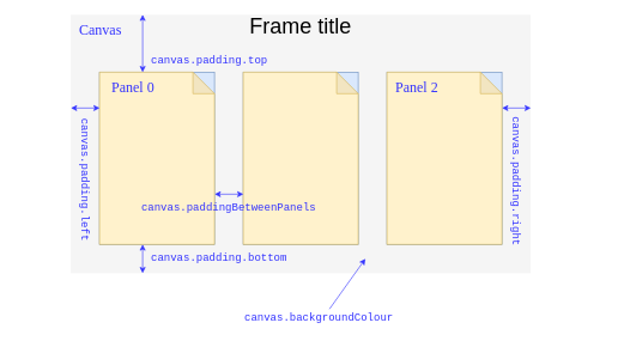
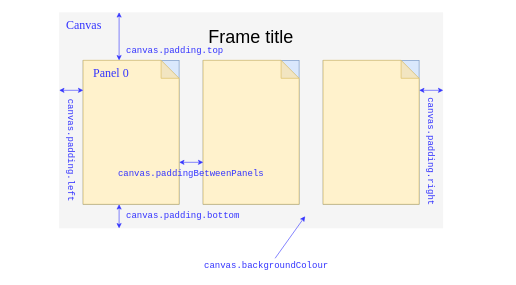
  <mxCell id="0" />
  <mxCell id="1" parent="0" />
  <mxCell id="2" value="" style="rounded=0;whiteSpace=wrap;html=1;strokeWidth=2;strokeColor=none;fillColor=#f5f5f5;fontColor=#333333;" vertex="1" parent="1"><mxGeometry x="98" y="20" width="640" height="360" as="geometry" /></mxCell>
  <mxCell id="3" value="" style="group" vertex="1" connectable="0" parent="1"><mxGeometry x="338" y="100" width="210" height="240" as="geometry" /></mxCell>
  <mxCell id="4" value="" style="rounded=0;whiteSpace=wrap;html=1;fillColor=#dae8fc;strokeColor=#6c8ebf;" vertex="1" parent="3"><mxGeometry width="160" height="240" as="geometry" /></mxCell>
  <mxCell id="5" value="" style="shape=note;whiteSpace=wrap;html=1;backgroundOutline=1;darkOpacity=0.05;fillColor=#fff2cc;strokeColor=#d6b656;" vertex="1" parent="3"><mxGeometry width="160" height="240" as="geometry" /></mxCell>
  <mxCell id="6" value="" style="group" vertex="1" connectable="0" parent="1"><mxGeometry x="138" y="100" width="300" height="240" as="geometry" /></mxCell>
  <mxCell id="7" value="" style="rounded=0;whiteSpace=wrap;html=1;fillColor=#dae8fc;strokeColor=#6c8ebf;" vertex="1" parent="6"><mxGeometry width="160" height="240" as="geometry" /></mxCell>
  <mxCell id="8" value="" style="shape=note;whiteSpace=wrap;html=1;backgroundOutline=1;darkOpacity=0.05;fillColor=#fff2cc;strokeColor=#d6b656;" vertex="1" parent="6"><mxGeometry width="160" height="240" as="geometry" /></mxCell>
  <mxCell id="9" value="&lt;font style=&quot;font-size: 20px&quot; face=&quot;Comic Sans MS&quot; color=&quot;#3333ff&quot;&gt;Panel 0&lt;/font&gt;" style="text;html=1;strokeColor=none;fillColor=none;align=left;verticalAlign=middle;whiteSpace=wrap;rounded=0;" vertex="1" parent="6"><mxGeometry x="15" y="10" width="90" height="20" as="geometry" /></mxCell>
  <mxCell id="10" value="&lt;font style=&quot;font-size: 15px&quot; color=&quot;#3333ff&quot; face=&quot;Courier New&quot;&gt;canvas.&lt;/font&gt;&lt;font color=&quot;#3333ff&quot; face=&quot;Courier New&quot;&gt;&lt;span style=&quot;font-size: 15px&quot;&gt;paddingBetweenPanels&lt;/span&gt;&lt;/font&gt;" style="text;html=1;strokeColor=none;fillColor=none;align=center;verticalAlign=middle;whiteSpace=wrap;rounded=0;" vertex="1" parent="6"><mxGeometry x="60" y="180" width="240" height="20" as="geometry" /></mxCell>
  <mxCell id="11" value="" style="group" vertex="1" connectable="0" parent="1"><mxGeometry x="538" y="100" width="160" height="240" as="geometry" /></mxCell>
  <mxCell id="12" value="" style="rounded=0;whiteSpace=wrap;html=1;fillColor=#dae8fc;strokeColor=#6c8ebf;" vertex="1" parent="11"><mxGeometry width="160" height="240" as="geometry" /></mxCell>
  <mxCell id="13" value="" style="shape=note;whiteSpace=wrap;html=1;backgroundOutline=1;darkOpacity=0.05;fillColor=#fff2cc;strokeColor=#d6b656;" vertex="1" parent="11"><mxGeometry width="160" height="240" as="geometry" /></mxCell>
- <mxCell id="14" value="&lt;font style=&quot;font-size: 20px&quot; face=&quot;Comic Sans MS&quot; color=&quot;#3333ff&quot;&gt;Panel 2&lt;/font&gt;" style="text;html=1;strokeColor=none;fillColor=none;align=left;verticalAlign=middle;whiteSpace=wrap;rounded=0;" vertex="1" parent="11"><mxGeometry x="10" y="10" width="90" height="20" as="geometry" /></mxCell>
- <mxCell id="15" value="&lt;font style=&quot;font-size: 30px&quot;&gt;Frame title&lt;/font&gt;" style="text;html=1;strokeColor=none;fillColor=none;align=center;verticalAlign=middle;whiteSpace=wrap;rounded=0;" vertex="1" parent="1"><mxGeometry x="338" y="25" width="160" height="20" as="geometry" /></mxCell>
+ <mxCell id="15" value="&lt;font style=&quot;font-size: 30px&quot;&gt;Frame title&lt;/font&gt;" style="text;html=1;strokeColor=none;fillColor=none;align=center;verticalAlign=middle;whiteSpace=wrap;rounded=0;" vertex="1" parent="1"><mxGeometry x="338" y="50" width="160" height="20" as="geometry" /></mxCell>
  <mxCell id="16" value="&lt;font style=&quot;font-size: 20px&quot; face=&quot;Comic Sans MS&quot; color=&quot;#3333ff&quot;&gt;Canvas&lt;/font&gt;" style="text;html=1;strokeColor=none;fillColor=none;align=left;verticalAlign=middle;whiteSpace=wrap;rounded=0;" vertex="1" parent="1"><mxGeometry x="108" y="30" width="90" height="20" as="geometry" /></mxCell>
  <mxCell id="17" value="" style="endArrow=classic;startArrow=classic;html=1;exitX=0.5;exitY=0;exitDx=0;exitDy=0;exitPerimeter=0;strokeColor=#3333FF;" edge="1" parent="1"><mxGeometry width="50" height="50" relative="1" as="geometry"><mxPoint x="198" y="100" as="sourcePoint" /><mxPoint x="198" y="20" as="targetPoint" /></mxGeometry></mxCell>
  <mxCell id="18" value="&lt;font style=&quot;font-size: 15px&quot; color=&quot;#3333ff&quot; face=&quot;Courier New&quot;&gt;canvas.padding.top&lt;/font&gt;" style="text;html=1;strokeColor=none;fillColor=none;align=left;verticalAlign=middle;whiteSpace=wrap;rounded=0;" vertex="1" parent="1"><mxGeometry x="208" y="75" width="240" height="20" as="geometry" /></mxCell>
  <mxCell id="19" value="" style="endArrow=classic;startArrow=classic;html=1;strokeColor=#3333FF;" edge="1" parent="1"><mxGeometry width="50" height="50" relative="1" as="geometry"><mxPoint x="198" y="380" as="sourcePoint" /><mxPoint x="198" y="340" as="targetPoint" /></mxGeometry></mxCell>
  <mxCell id="20" value="&lt;font style=&quot;font-size: 15px&quot; color=&quot;#3333ff&quot; face=&quot;Courier New&quot;&gt;canvas.padding.bottom&lt;br&gt;&lt;/font&gt;" style="text;html=1;strokeColor=none;fillColor=none;align=left;verticalAlign=middle;whiteSpace=wrap;rounded=0;" vertex="1" parent="1"><mxGeometry x="208" y="350" width="240" height="20" as="geometry" /></mxCell>
  <mxCell id="21" value="" style="endArrow=classic;startArrow=classic;html=1;strokeColor=#3333FF;" edge="1" parent="1"><mxGeometry width="50" height="50" relative="1" as="geometry"><mxPoint x="698.194" y="150" as="sourcePoint" /><mxPoint x="738.194" y="150" as="targetPoint" /></mxGeometry></mxCell>
  <mxCell id="22" value="&lt;font style=&quot;font-size: 15px&quot; color=&quot;#3333ff&quot; face=&quot;Courier New&quot;&gt;canvas.padding.right&lt;/font&gt;" style="text;html=1;strokeColor=none;fillColor=none;align=left;verticalAlign=middle;whiteSpace=wrap;rounded=0;rotation=90;" vertex="1" parent="1"><mxGeometry x="598" y="270" width="240" height="20" as="geometry" /></mxCell>
  <mxCell id="23" value="" style="endArrow=classic;startArrow=classic;html=1;strokeColor=#3333FF;" edge="1" parent="1"><mxGeometry width="50" height="50" relative="1" as="geometry"><mxPoint x="98.194" y="150" as="sourcePoint" /><mxPoint x="138.194" y="150" as="targetPoint" /></mxGeometry></mxCell>
  <mxCell id="24" value="&lt;font style=&quot;font-size: 15px&quot; color=&quot;#3333ff&quot; face=&quot;Courier New&quot;&gt;canvas.padding.left&lt;/font&gt;" style="text;html=1;strokeColor=none;fillColor=none;align=left;verticalAlign=middle;whiteSpace=wrap;rounded=0;rotation=90;" vertex="1" parent="1"><mxGeometry x="20.5" y="250" width="195" height="20" as="geometry" /></mxCell>
  <mxCell id="25" value="" style="endArrow=classic;startArrow=classic;html=1;strokeColor=#3333FF;" edge="1" parent="1"><mxGeometry width="50" height="50" relative="1" as="geometry"><mxPoint x="298.194" y="270" as="sourcePoint" /><mxPoint x="338.194" y="270" as="targetPoint" /></mxGeometry></mxCell>
  <mxCell id="26" value="" style="endArrow=classic;html=1;strokeColor=#3333FF;" edge="1" parent="1"><mxGeometry width="50" height="50" relative="1" as="geometry"><mxPoint x="458" y="430" as="sourcePoint" /><mxPoint x="508" y="360" as="targetPoint" /></mxGeometry></mxCell>
  <mxCell id="27" value="&lt;font color=&quot;#3333ff&quot; face=&quot;Courier New&quot;&gt;&lt;span style=&quot;font-size: 15px&quot;&gt;canvas.backgroundColour&lt;/span&gt;&lt;br&gt;&lt;/font&gt;" style="text;html=1;strokeColor=none;fillColor=none;align=left;verticalAlign=middle;whiteSpace=wrap;rounded=0;" vertex="1" parent="1"><mxGeometry x="338" y="433" width="240" height="20" as="geometry" /></mxCell>
